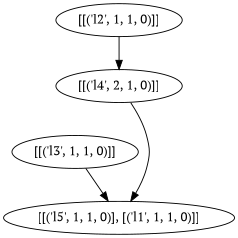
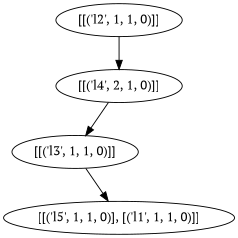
  strict digraph {
    fontname="PT Serif"
    node [fontname="PT Serif"]
    edge [fontname="PT Serif"]
    n1 [label="[[('l4', 2, 1, 0)]]"]
    n2 [label="[[('l3', 1, 1, 0)]]"]
    n3 [label="[[('l5', 1, 1, 0)], [('l1', 1, 1, 0)]]"]
    n4 [label="[[('l2', 1, 1, 0)]]"]
-   n1 -> n3
+   n1 -> n2
    n2 -> n3
    n4 -> n1
  }
